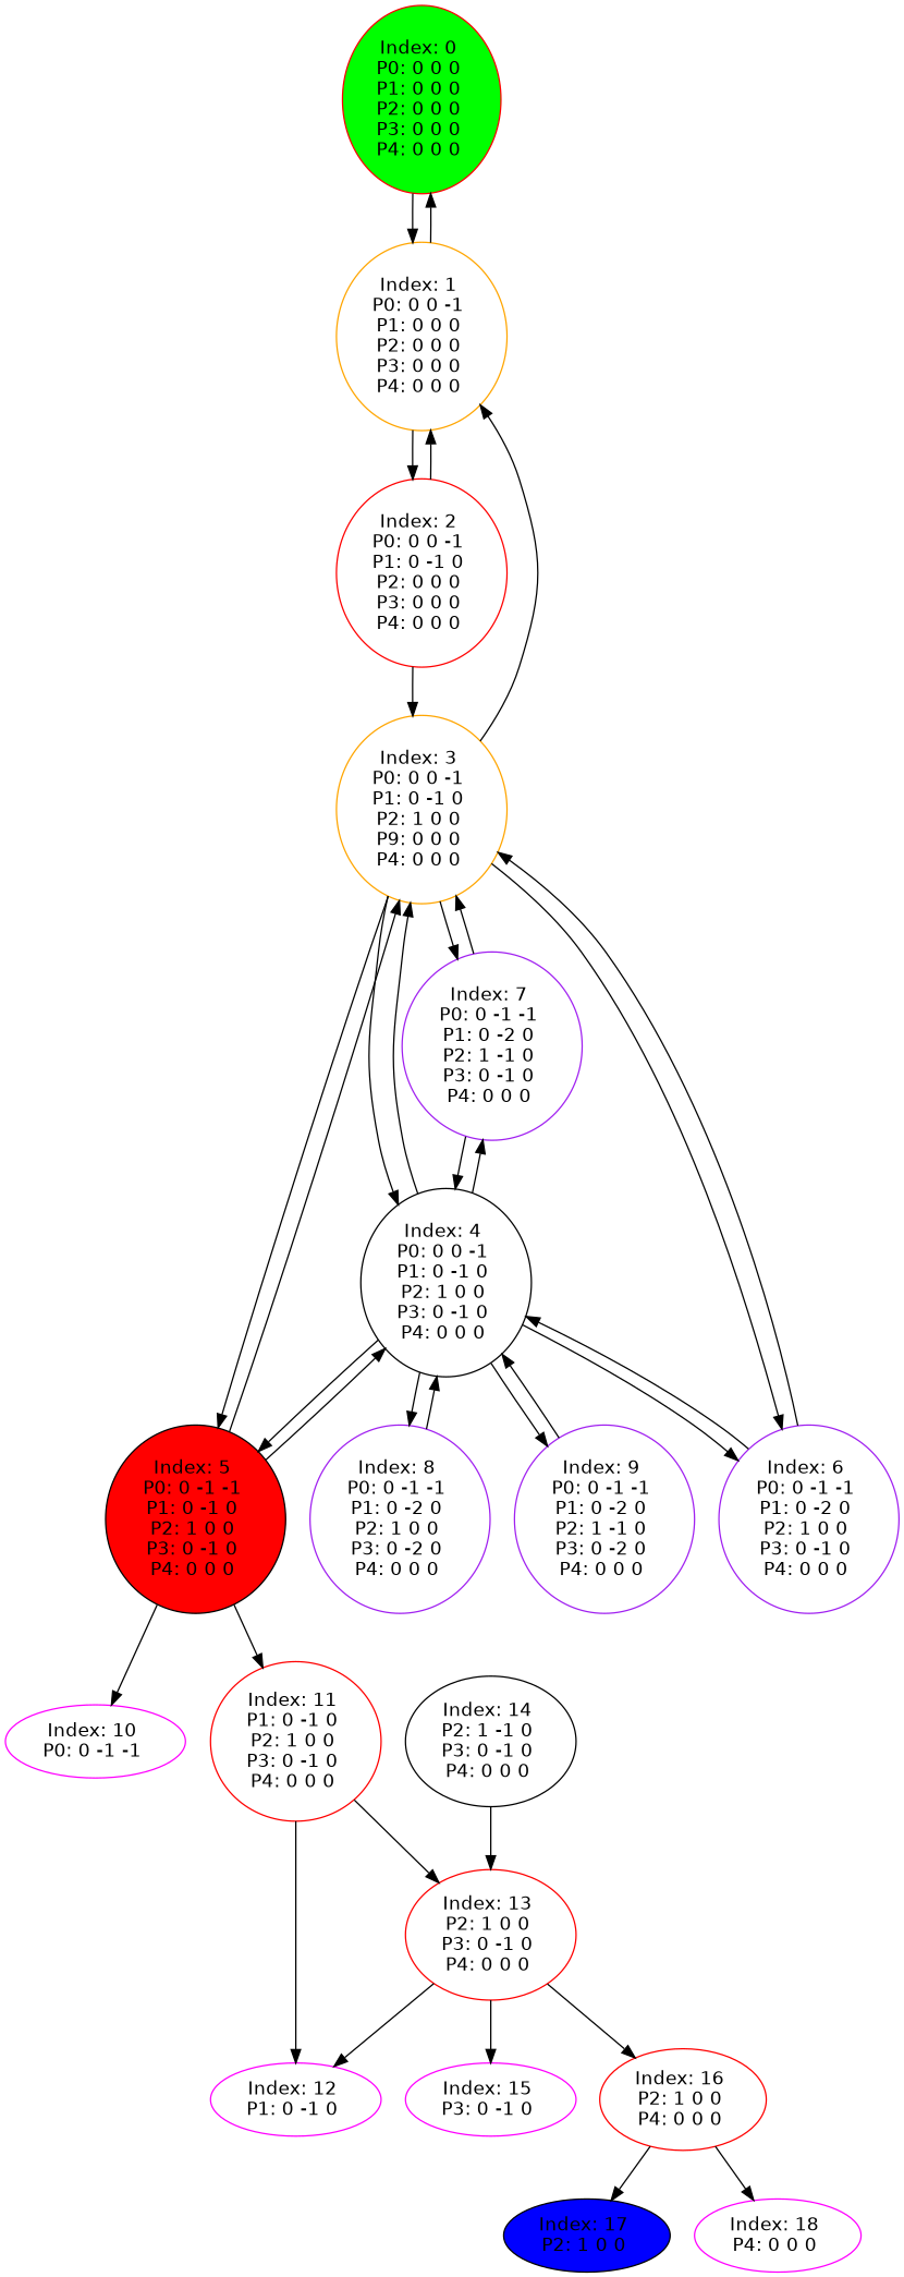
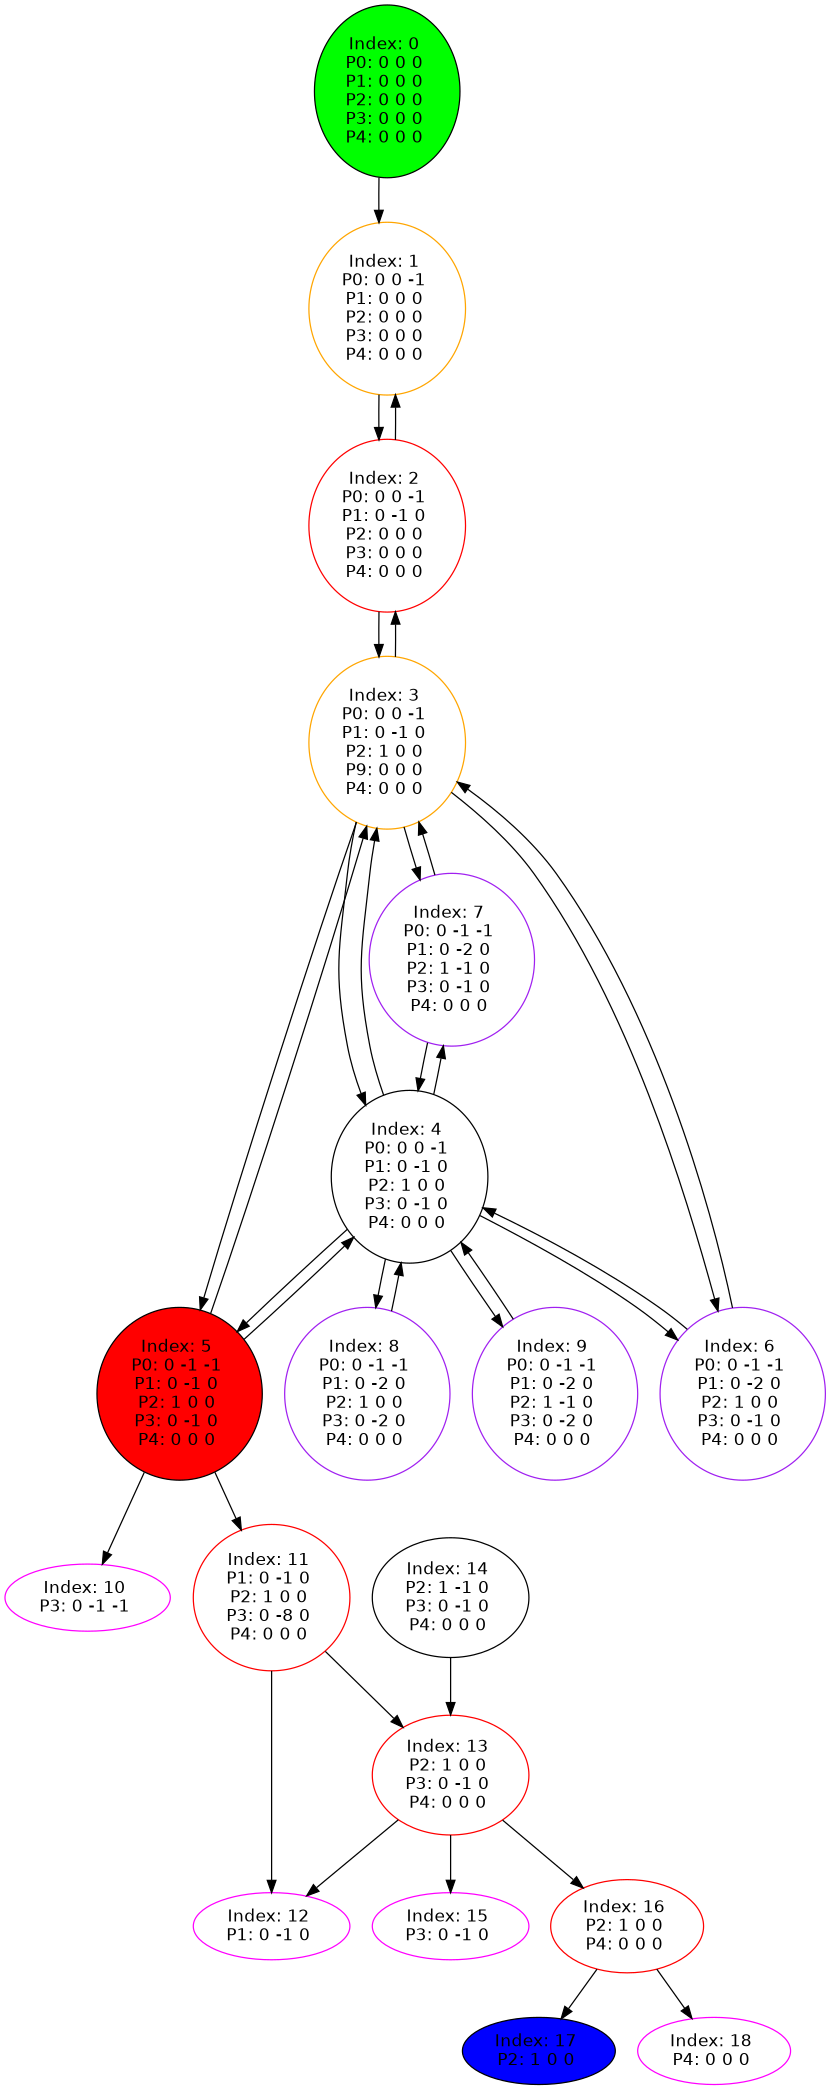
  digraph {
    color=black
    fontname="DejaVu Sans"
    node [fontname="DejaVu Sans"]
    edge [fontname="DejaVu Sans"]
-   n1 [fillcolor=green label="Index: 0 \nP0: 0 0 0 \nP1: 0 0 0 \nP2: 0 0 0 \nP3: 0 0 0 \nP4: 0 0 0 \n" style=filled color=red]
+   n1 [fillcolor=green label="Index: 0 \nP0: 0 0 0 \nP1: 0 0 0 \nP2: 0 0 0 \nP3: 0 0 0 \nP4: 0 0 0 \n" style=filled]
    n2 [color=orange label="Index: 1 \nP0: 0 0 -1 \nP1: 0 0 0 \nP2: 0 0 0 \nP3: 0 0 0 \nP4: 0 0 0 \n"]
    n3 [color=red label="Index: 2 \nP0: 0 0 -1 \nP1: 0 -1 0 \nP2: 0 0 0 \nP3: 0 0 0 \nP4: 0 0 0 \n"]
    n4 [color=orange label="Index: 3 \nP0: 0 0 -1 \nP1: 0 -1 0 \nP2: 1 0 0 \nP9: 0 0 0 \nP4: 0 0 0 \n"]
    n5 [label="Index: 4 \nP0: 0 0 -1 \nP1: 0 -1 0 \nP2: 1 0 0 \nP3: 0 -1 0 \nP4: 0 0 0 \n"]
    n6 [fillcolor=red label="Index: 5 \nP0: 0 -1 -1 \nP1: 0 -1 0 \nP2: 1 0 0 \nP3: 0 -1 0 \nP4: 0 0 0 \n" style=filled]
    n7 [color=purple label="Index: 6 \nP0: 0 -1 -1 \nP1: 0 -2 0 \nP2: 1 0 0 \nP3: 0 -1 0 \nP4: 0 0 0 \n"]
    n8 [color=purple label="Index: 7 \nP0: 0 -1 -1 \nP1: 0 -2 0 \nP2: 1 -1 0 \nP3: 0 -1 0 \nP4: 0 0 0 \n"]
    n9 [color=purple label="Index: 8 \nP0: 0 -1 -1 \nP1: 0 -2 0 \nP2: 1 0 0 \nP3: 0 -2 0 \nP4: 0 0 0 \n"]
    n10 [color=purple label="Index: 9 \nP0: 0 -1 -1 \nP1: 0 -2 0 \nP2: 1 -1 0 \nP3: 0 -2 0 \nP4: 0 0 0 \n"]
-   n11 [color=fuchsia label="Index: 10 \nP0: 0 -1 -1 \n"]
-   n12 [color=red label="Index: 11 \nP1: 0 -1 0 \nP2: 1 0 0 \nP3: 0 -1 0 \nP4: 0 0 0 \n"]
+   n11 [color=fuchsia label="Index: 10 \nP3: 0 -1 -1 \n"]
+   n12 [color=red label="Index: 11 \nP1: 0 -1 0 \nP2: 1 0 0 \nP3: 0 -8 0 \nP4: 0 0 0 \n"]
    n13 [color=fuchsia label="Index: 12 \nP1: 0 -1 0 \n"]
    n14 [color=red label="Index: 13 \nP2: 1 0 0 \nP3: 0 -1 0 \nP4: 0 0 0 \n"]
    n15 [color=fuchsia label="Index: 15 \nP3: 0 -1 0 \n"]
    n16 [color=red label="Index: 16 \nP2: 1 0 0 \nP4: 0 0 0 \n"]
    n17 [label="Index: 14 \nP2: 1 -1 0 \nP3: 0 -1 0 \nP4: 0 0 0 \n"]
    n18 [fillcolor=blue label="Index: 17 \nP2: 1 0 0 \n" style=filled]
    n19 [color=fuchsia label="Index: 18 \nP4: 0 0 0 \n"]
    n1 -> n2
-   n2 -> n1
    n2 -> n3
    n3 -> n2
    n3 -> n4
-   n4 -> n2
+   n4 -> n3
    n4 -> n5
    n4 -> n6
    n4 -> n7
    n4 -> n8
    n5 -> n4
    n5 -> n6
    n5 -> n7
    n5 -> n8
    n5 -> n9
    n5 -> n10
    n6 -> n4
    n6 -> n5
    n6 -> n11
    n6 -> n12
    n7 -> n4
    n7 -> n5
    n8 -> n4
    n8 -> n5
    n9 -> n5
    n10 -> n5
    n12 -> n13
    n12 -> n14
    n14 -> n13
    n14 -> n15
    n14 -> n16
    n16 -> n18
    n16 -> n19
    n17 -> n14
  }
